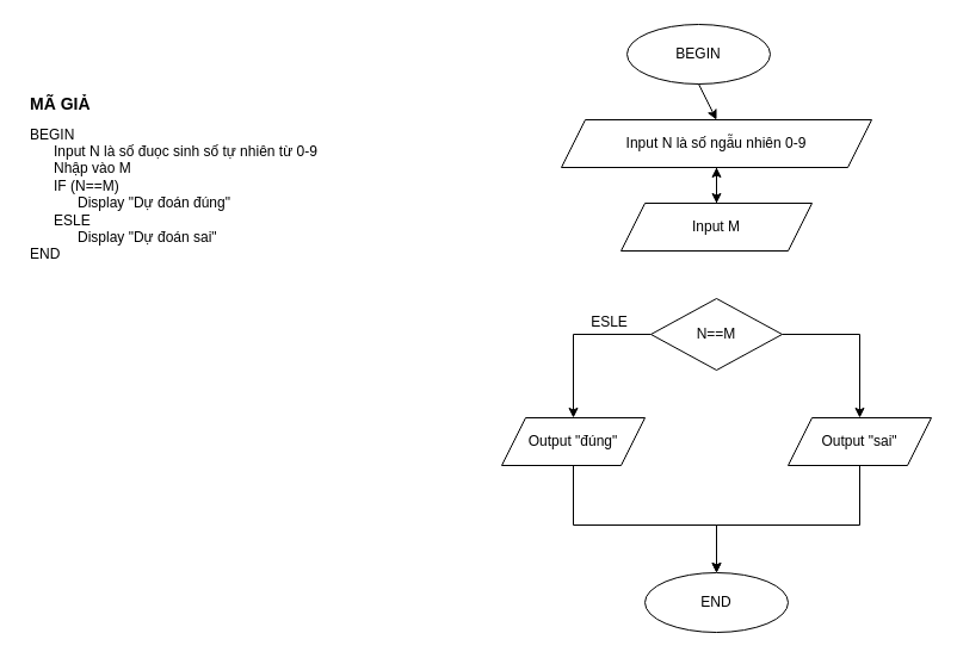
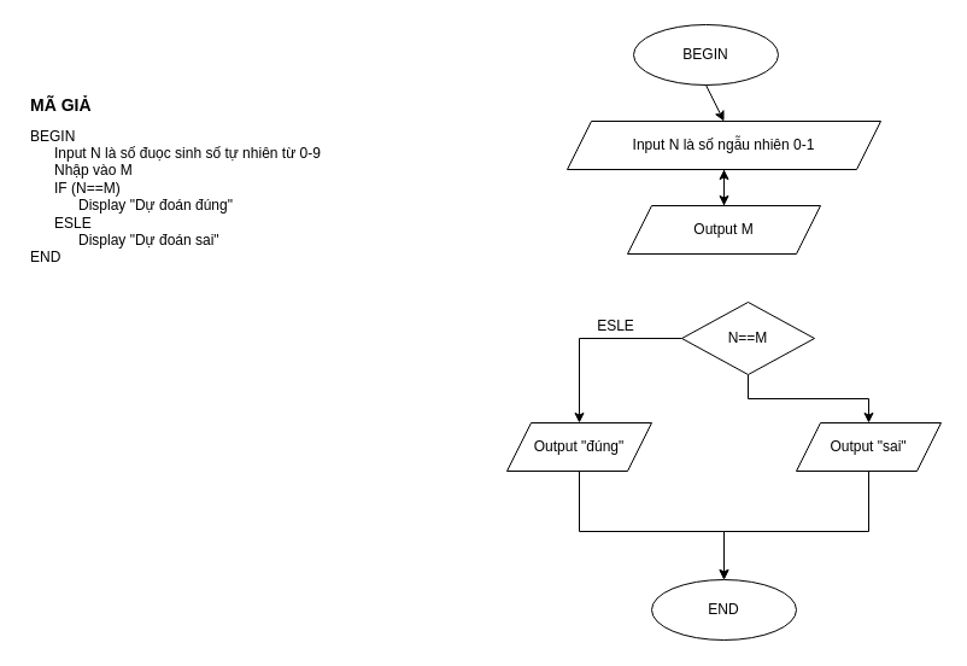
  <mxCell id="0" />
  <mxCell id="1" parent="0" />
  <mxCell id="2" value="BEGIN" style="ellipse;whiteSpace=wrap;html=1;" vertex="1" parent="1"><mxGeometry x="525" y="20" width="120" height="50" as="geometry" /></mxCell>
  <mxCell id="3" value="" style="endArrow=classic;html=1;rounded=0;exitX=0.5;exitY=1;exitDx=0;exitDy=0;" edge="1" parent="1" source="2"><mxGeometry width="50" height="50" relative="1" as="geometry"><mxPoint x="580" y="150" as="sourcePoint" /><mxPoint x="600" y="100" as="targetPoint" /></mxGeometry></mxCell>
  <mxCell id="4" value="" style="edgeStyle=orthogonalEdgeStyle;rounded=0;orthogonalLoop=1;jettySize=auto;html=1;" edge="1" parent="1" source="5"><mxGeometry relative="1" as="geometry"><mxPoint x="600" y="170" as="targetPoint" /></mxGeometry></mxCell>
- <mxCell id="5" value="Input N là số ngẫu nhiên 0-9" style="shape=parallelogram;perimeter=parallelogramPerimeter;whiteSpace=wrap;html=1;fixedSize=1;" vertex="1" parent="1"><mxGeometry x="470" y="100" width="260" height="40" as="geometry" /></mxCell>
+ <mxCell id="5" value="Input N là số ngẫu nhiên 0-1" style="shape=parallelogram;perimeter=parallelogramPerimeter;whiteSpace=wrap;html=1;fixedSize=1;" vertex="1" parent="1"><mxGeometry x="470" y="100" width="260" height="40" as="geometry" /></mxCell>
  <mxCell id="6" value="" style="edgeStyle=orthogonalEdgeStyle;rounded=0;orthogonalLoop=1;jettySize=auto;html=1;" edge="1" parent="1" source="7" target="5"><mxGeometry relative="1" as="geometry" /></mxCell>
- <mxCell id="7" value="Input M" style="shape=parallelogram;perimeter=parallelogramPerimeter;whiteSpace=wrap;html=1;fixedSize=1;" vertex="1" parent="1"><mxGeometry x="520" y="170" width="160" height="40" as="geometry" /></mxCell>
+ <mxCell id="7" value="Output M" style="shape=parallelogram;perimeter=parallelogramPerimeter;whiteSpace=wrap;html=1;fixedSize=1;" vertex="1" parent="1"><mxGeometry x="520" y="170" width="160" height="40" as="geometry" /></mxCell>
  <mxCell id="8" value="" style="edgeStyle=orthogonalEdgeStyle;rounded=0;orthogonalLoop=1;jettySize=auto;html=1;" edge="1" parent="1" source="10" target="11"><mxGeometry relative="1" as="geometry" /></mxCell>
  <mxCell id="9" value="" style="edgeStyle=orthogonalEdgeStyle;rounded=0;orthogonalLoop=1;jettySize=auto;html=1;" edge="1" parent="1" source="10" target="12"><mxGeometry relative="1" as="geometry" /></mxCell>
- <mxCell id="10" value="N==M" style="rhombus;whiteSpace=wrap;html=1;" vertex="1" parent="1"><mxGeometry x="545" y="250" width="110" height="60" as="geometry" /></mxCell>
+ <mxCell id="10" value="N==M" style="rhombus;whiteSpace=wrap;html=1;" vertex="1" parent="1"><mxGeometry x="565" y="250" width="110" height="60" as="geometry" /></mxCell>
  <mxCell id="11" value="Output &quot;sai&quot;" style="shape=parallelogram;perimeter=parallelogramPerimeter;whiteSpace=wrap;html=1;fixedSize=1;" vertex="1" parent="1"><mxGeometry x="660" y="350" width="120" height="40" as="geometry" /></mxCell>
  <mxCell id="12" value="Output &quot;đúng&quot;" style="shape=parallelogram;perimeter=parallelogramPerimeter;whiteSpace=wrap;html=1;fixedSize=1;" vertex="1" parent="1"><mxGeometry x="420" y="350" width="120" height="40" as="geometry" /></mxCell>
  <mxCell id="13" value="END" style="ellipse;whiteSpace=wrap;html=1;" vertex="1" parent="1"><mxGeometry x="540" y="480" width="120" height="50" as="geometry" /></mxCell>
  <mxCell id="14" value="" style="endArrow=classic;html=1;rounded=0;exitX=0.5;exitY=1;exitDx=0;exitDy=0;entryX=0.5;entryY=0;entryDx=0;entryDy=0;" edge="1" parent="1" source="12" target="13"><mxGeometry width="50" height="50" relative="1" as="geometry"><mxPoint x="380" y="390" as="sourcePoint" /><mxPoint x="430" y="340" as="targetPoint" /><Array as="points"><mxPoint x="480" y="440" /><mxPoint x="600" y="440" /></Array></mxGeometry></mxCell>
  <mxCell id="15" value="" style="endArrow=classic;html=1;rounded=0;exitX=0.5;exitY=1;exitDx=0;exitDy=0;" edge="1" parent="1" source="11"><mxGeometry width="50" height="50" relative="1" as="geometry"><mxPoint x="380" y="390" as="sourcePoint" /><mxPoint x="600" y="480" as="targetPoint" /><Array as="points"><mxPoint x="720" y="440" /><mxPoint x="600" y="440" /></Array></mxGeometry></mxCell>
  <mxCell id="16" value="ESLE" style="text;html=1;align=center;verticalAlign=middle;resizable=0;points=[];autosize=1;strokeColor=none;fillColor=none;" vertex="1" parent="1"><mxGeometry x="490" y="260" width="40" height="20" as="geometry" /></mxCell>
  <mxCell id="17" value="&lt;h1 style=&quot;font-size: 14px&quot;&gt;MÃ GIẢ&lt;/h1&gt;&lt;div&gt;BEGIN&lt;/div&gt;&lt;div&gt;&amp;nbsp; &amp;nbsp; &amp;nbsp; Input N là số&amp;nbsp;đuọc sinh số tự nhiên từ 0-9&lt;/div&gt;&lt;div&gt;&amp;nbsp; &amp;nbsp; &amp;nbsp; Nhập vào M&lt;/div&gt;&lt;div&gt;&amp;nbsp; &amp;nbsp; &amp;nbsp; IF (N==M)&lt;/div&gt;&lt;div&gt;&amp;nbsp; &amp;nbsp; &amp;nbsp; &amp;nbsp; &amp;nbsp; &amp;nbsp; Display &quot;Dự đoán đúng&quot;&lt;/div&gt;&lt;div&gt;&amp;nbsp; &amp;nbsp; &amp;nbsp;&amp;nbsp;ESLE&lt;/div&gt;&lt;div&gt;&amp;nbsp; &amp;nbsp; &amp;nbsp; &amp;nbsp; &amp;nbsp; &amp;nbsp; Display &quot;Dự&amp;nbsp;đoán sai&quot;&lt;/div&gt;&lt;div&gt;END&lt;/div&gt;" style="text;html=1;strokeColor=none;fillColor=none;spacing=5;spacingTop=-20;whiteSpace=wrap;overflow=hidden;rounded=0;" vertex="1" parent="1"><mxGeometry x="20" y="80" width="270" height="350" as="geometry" /></mxCell>
